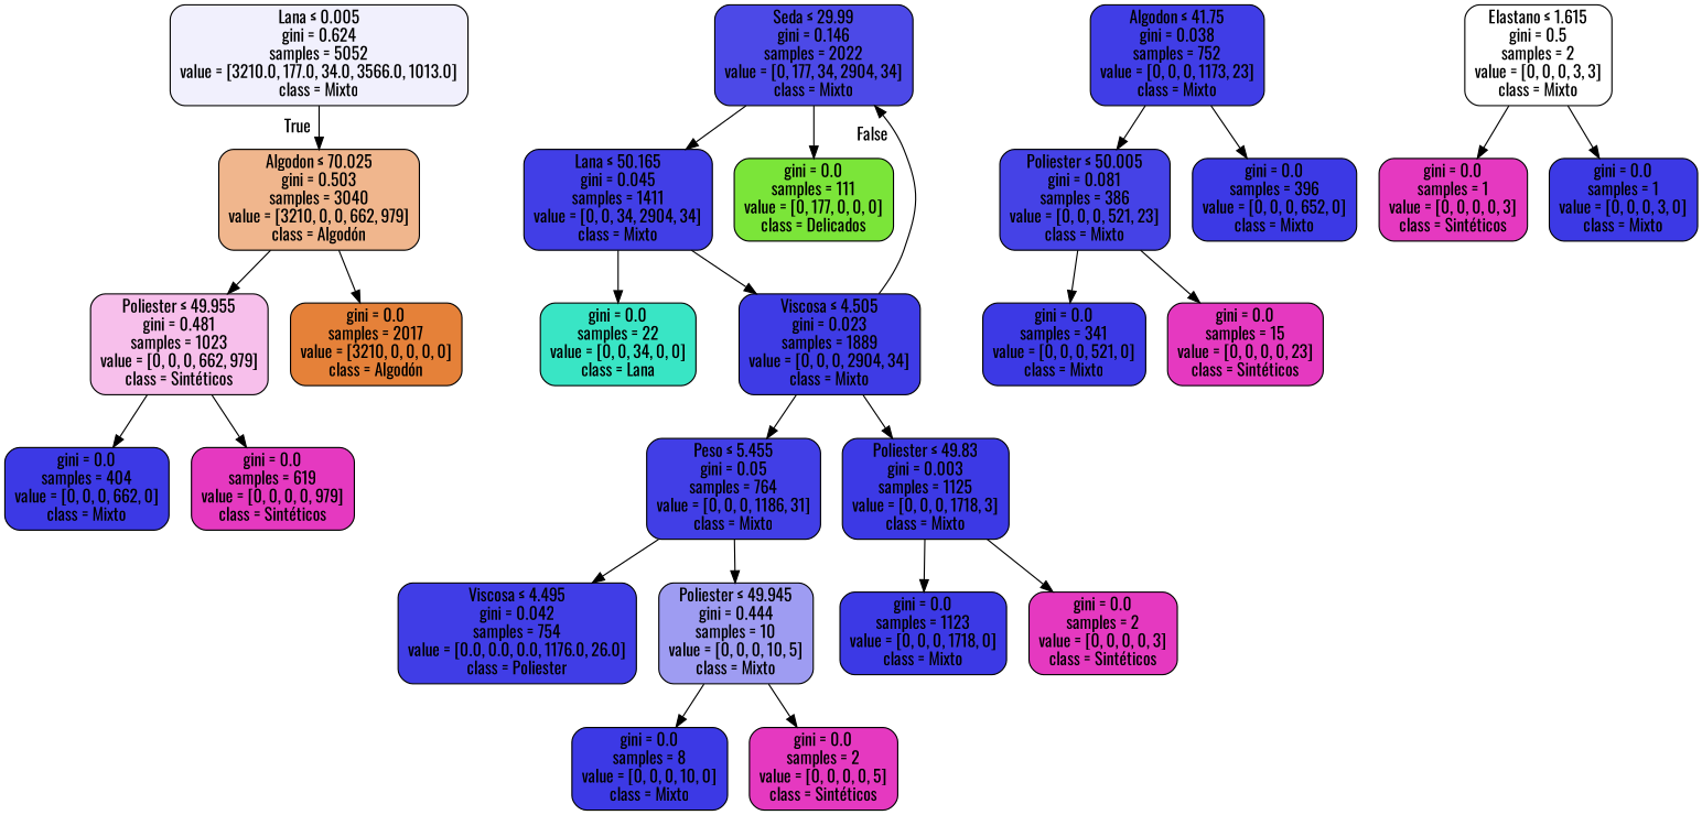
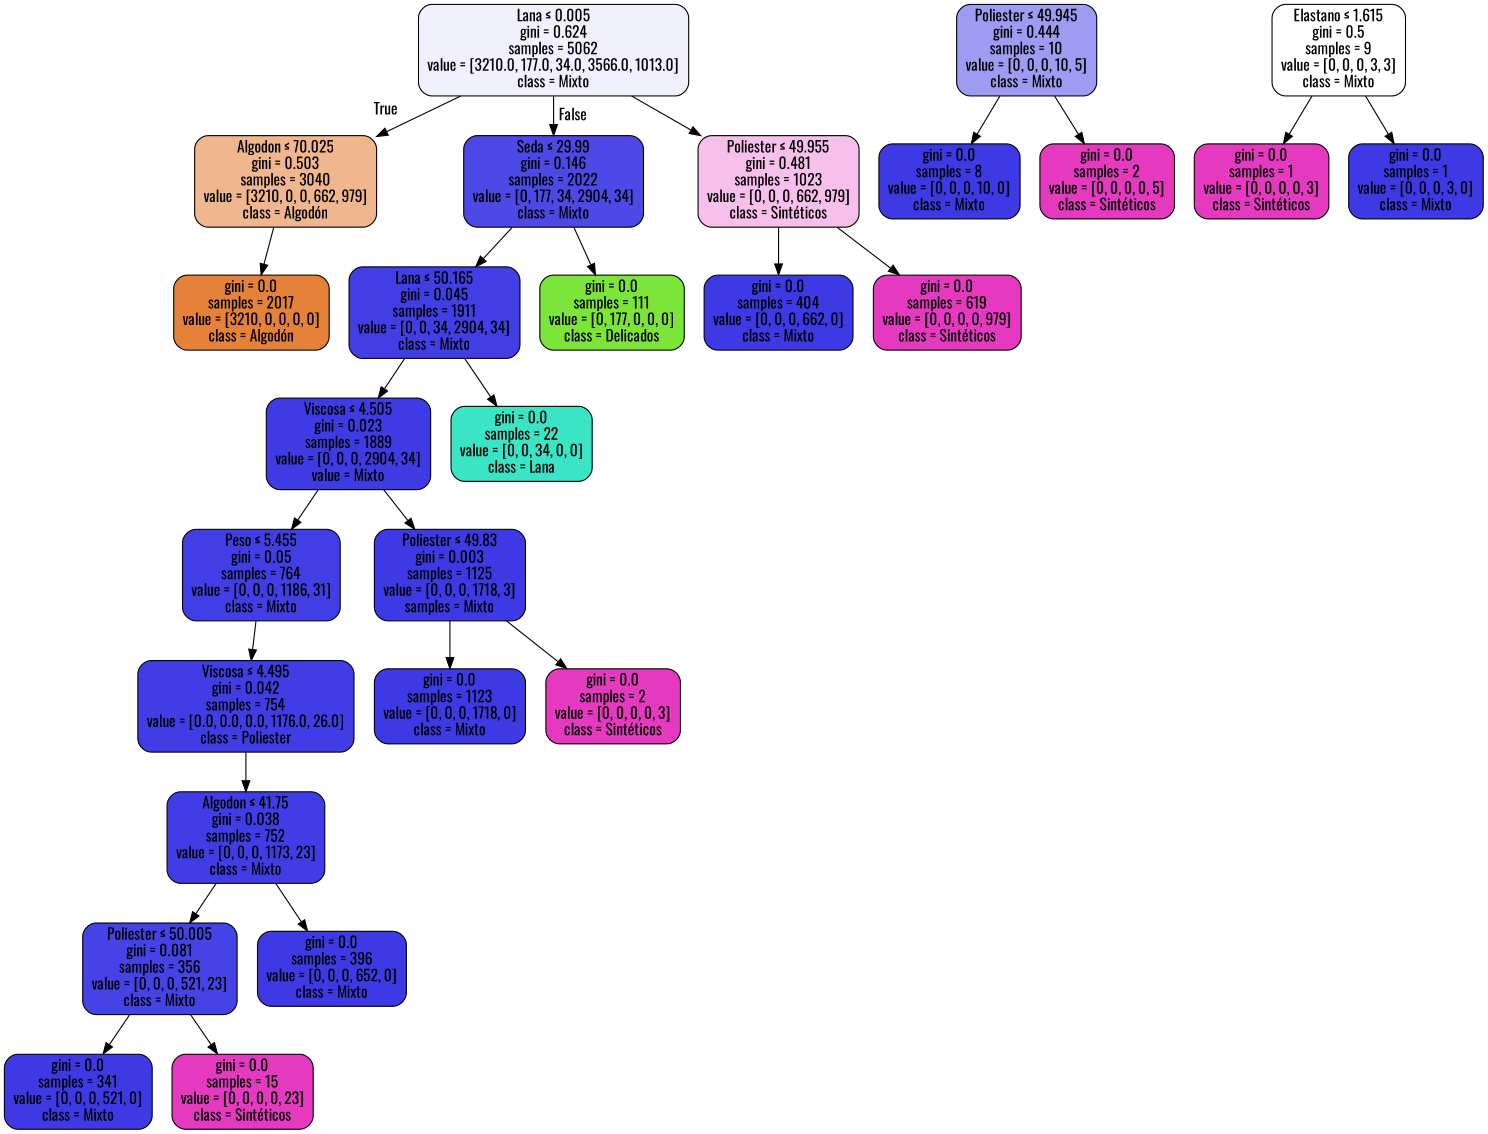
  digraph {
    fontname=Oswald
    node [color=black fillcolor="#3c39e5" fontname=Oswald shape=box style="filled, rounded"]
    edge [fontname=Oswald]
-   n1 [fillcolor="#f1f0fd" label=<Lana &le; 0.005<br/>gini = 0.624<br/>samples = 5052<br/>value = [3210.0, 177.0, 34.0, 3566.0, 1013.0]<br/>class = Mixto>]
+   n1 [fillcolor="#f1f0fd" label=<Lana &le; 0.005<br/>gini = 0.624<br/>samples = 5062<br/>value = [3210.0, 177.0, 34.0, 3566.0, 1013.0]<br/>class = Mixto>]
    n2 [fillcolor="#f0b68d" label=<Algodon &le; 70.025<br/>gini = 0.503<br/>samples = 3040<br/>value = [3210, 0, 0, 662, 979]<br/>class = Algodón>]
    n3 [fillcolor="#4c49e7" label=<Seda &le; 29.99<br/>gini = 0.146<br/>samples = 2022<br/>value = [0, 177, 34, 2904, 34]<br/>class = Mixto>]
    n4 [fillcolor="#f7bfeb" label=<Poliester &le; 49.955<br/>gini = 0.481<br/>samples = 1023<br/>value = [0, 0, 0, 662, 979]<br/>class = Sintéticos>]
    n5 [fillcolor="#e58139" label=<gini = 0.0<br/>samples = 2017<br/>value = [3210, 0, 0, 0, 0]<br/>class = Algodón>]
-   n6 [fillcolor="#413ee6" label=<Lana &le; 50.165<br/>gini = 0.045<br/>samples = 1411<br/>value = [0, 0, 34, 2904, 34]<br/>class = Mixto>]
+   n6 [fillcolor="#413ee6" label=<Lana &le; 50.165<br/>gini = 0.045<br/>samples = 1911<br/>value = [0, 0, 34, 2904, 34]<br/>class = Mixto>]
    n7 [fillcolor="#7be539" label=<gini = 0.0<br/>samples = 111<br/>value = [0, 177, 0, 0, 0]<br/>class = Delicados>]
    n8 [label=<gini = 0.0<br/>samples = 404<br/>value = [0, 0, 0, 662, 0]<br/>class = Mixto>]
    n9 [fillcolor="#e539c0" label=<gini = 0.0<br/>samples = 619<br/>value = [0, 0, 0, 0, 979]<br/>class = Sintéticos>]
-   n10 [fillcolor="#3e3be5" label=<Viscosa &le; 4.505<br/>gini = 0.023<br/>samples = 1889<br/>value = [0, 0, 0, 2904, 34]<br/>class = Mixto>]
+   n10 [fillcolor="#3e3be5" label=<Viscosa &le; 4.505<br/>gini = 0.023<br/>samples = 1889<br/>value = [0, 0, 0, 2904, 34]<br/>value = Mixto>]
    n11 [fillcolor="#39e5c5" label=<gini = 0.0<br/>samples = 22<br/>value = [0, 0, 34, 0, 0]<br/>class = Lana>]
    n12 [fillcolor="#413ee6" label=<Peso &le; 5.455<br/>gini = 0.05<br/>samples = 764<br/>value = [0, 0, 0, 1186, 31]<br/>class = Mixto>]
-   n13 [label=<Poliester &le; 49.83<br/>gini = 0.003<br/>samples = 1125<br/>value = [0, 0, 0, 1718, 3]<br/>class = Mixto>]
+   n13 [label=<Poliester &le; 49.83<br/>gini = 0.003<br/>samples = 1125<br/>value = [0, 0, 0, 1718, 3]<br/>samples = Mixto>]
    n14 [fillcolor="#403de6" label=<Viscosa &le; 4.495<br/>gini = 0.042<br/>samples = 754<br/>value = [0.0, 0.0, 0.0, 1176.0, 26.0]<br/>class = Poliester>]
    n15 [fillcolor="#9e9cf2" label=<Poliester &le; 49.945<br/>gini = 0.444<br/>samples = 10<br/>value = [0, 0, 0, 10, 5]<br/>class = Mixto>]
    n16 [label=<gini = 0.0<br/>samples = 1123<br/>value = [0, 0, 0, 1718, 0]<br/>class = Mixto>]
    n17 [fillcolor="#e539c0" label=<gini = 0.0<br/>samples = 2<br/>value = [0, 0, 0, 0, 3]<br/>class = Sintéticos>]
    n18 [fillcolor="#403de6" label=<Algodon &le; 41.75<br/>gini = 0.038<br/>samples = 752<br/>value = [0, 0, 0, 1173, 23]<br/>class = Mixto>]
    n19 [label=<gini = 0.0<br/>samples = 8<br/>value = [0, 0, 0, 10, 0]<br/>class = Mixto>]
    n20 [fillcolor="#e539c0" label=<gini = 0.0<br/>samples = 2<br/>value = [0, 0, 0, 0, 5]<br/>class = Sintéticos>]
-   n21 [fillcolor="#4542e6" label=<Poliester &le; 50.005<br/>gini = 0.081<br/>samples = 386<br/>value = [0, 0, 0, 521, 23]<br/>class = Mixto>]
+   n21 [fillcolor="#4542e6" label=<Poliester &le; 50.005<br/>gini = 0.081<br/>samples = 356<br/>value = [0, 0, 0, 521, 23]<br/>class = Mixto>]
    n22 [label=<gini = 0.0<br/>samples = 396<br/>value = [0, 0, 0, 652, 0]<br/>class = Mixto>]
-   n23 [fillcolor="#ffffff" label=<Elastano &le; 1.615<br/>gini = 0.5<br/>samples = 2<br/>value = [0, 0, 0, 3, 3]<br/>class = Mixto>]
+   n23 [fillcolor="#ffffff" label=<Elastano &le; 1.615<br/>gini = 0.5<br/>samples = 9<br/>value = [0, 0, 0, 3, 3]<br/>class = Mixto>]
    n24 [fillcolor="#e539c0" label=<gini = 0.0<br/>samples = 1<br/>value = [0, 0, 0, 0, 3]<br/>class = Sintéticos>]
    n25 [label=<gini = 0.0<br/>samples = 1<br/>value = [0, 0, 0, 3, 0]<br/>class = Mixto>]
    n26 [label=<gini = 0.0<br/>samples = 341<br/>value = [0, 0, 0, 521, 0]<br/>class = Mixto>]
    n27 [fillcolor="#e539c0" label=<gini = 0.0<br/>samples = 15<br/>value = [0, 0, 0, 0, 23]<br/>class = Sintéticos>]
    n1 -> n2 [headlabel=True labelangle=45 labeldistance=2.5]
-   n10 -> n3 [headlabel=False labelangle=-45 labeldistance=2.5]
-   n2 -> n4
+   n1 -> n3 [headlabel=False labelangle=-45 labeldistance=2.5]
+   n1 -> n4
    n2 -> n5
    n3 -> n6
    n3 -> n7
    n4 -> n8
    n4 -> n9
    n6 -> n10
    n6 -> n11
    n10 -> n12
    n10 -> n13
    n12 -> n14
-   n12 -> n15
    n13 -> n16
    n13 -> n17
+   n14 -> n18
    n15 -> n19
    n15 -> n20
    n18 -> n21
    n18 -> n22
    n21 -> n26
    n21 -> n27
    n23 -> n24
    n23 -> n25
  }
